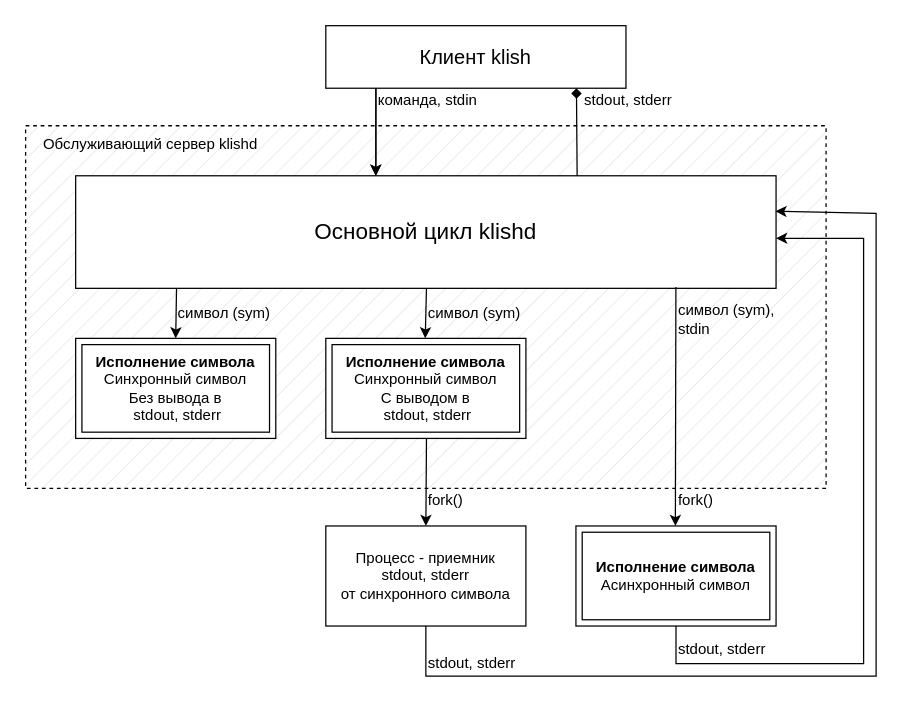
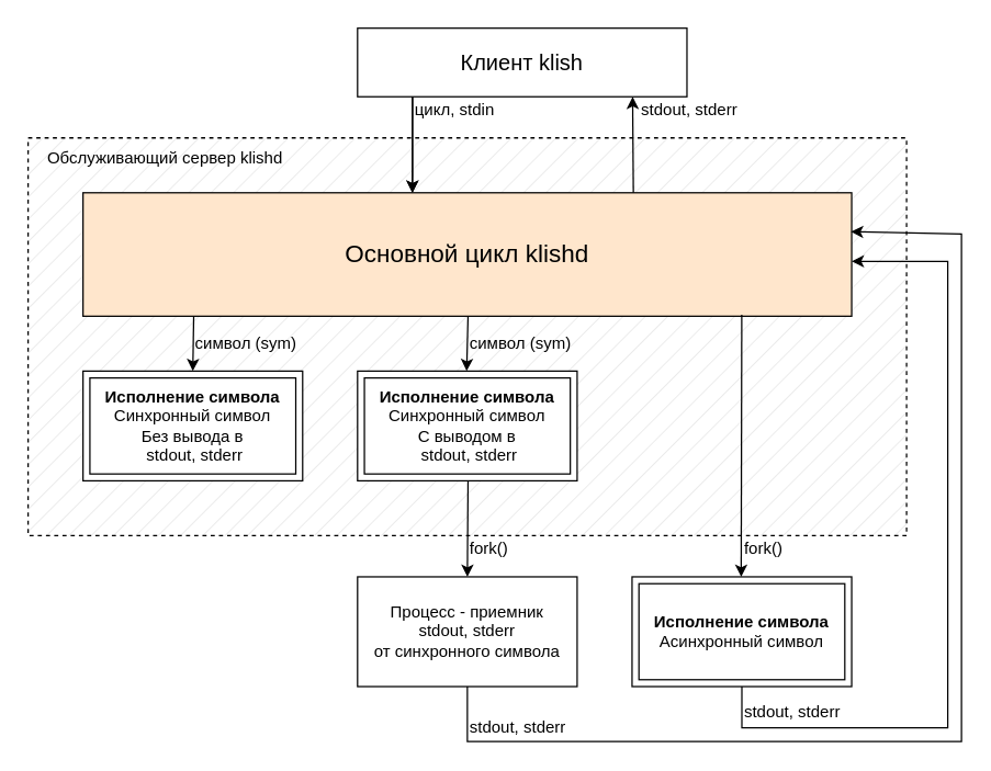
  <mxCell id="0" />
  <mxCell id="1" parent="0" />
  <mxCell id="2" value="" style="whiteSpace=wrap;html=1;align=center;dashed=1;fillStyle=hatch;fillColor=#EBEBEB;" vertex="1" parent="1"><mxGeometry x="20" y="100" width="640" height="290" as="geometry" /></mxCell>
  <mxCell id="3" value="&lt;font style=&quot;font-size: 16px;&quot;&gt;Клиент klish&lt;/font&gt;" style="whiteSpace=wrap;html=1;align=center;" vertex="1" parent="1"><mxGeometry x="260" y="20" width="240" height="50" as="geometry" /></mxCell>
- <mxCell id="4" value="&lt;font style=&quot;font-size: 18px;&quot;&gt;Основной цикл klishd&lt;/font&gt;" style="whiteSpace=wrap;html=1;align=center;" vertex="1" parent="1"><mxGeometry x="60" y="140" width="560" height="90" as="geometry" /></mxCell>
+ <mxCell id="4" value="&lt;font style=&quot;font-size: 18px;&quot;&gt;Основной цикл klishd&lt;/font&gt;" style="whiteSpace=wrap;html=1;align=center;fillColor=#ffe6cc;" vertex="1" parent="1"><mxGeometry x="60" y="140" width="560" height="90" as="geometry" /></mxCell>
  <mxCell id="5" value="&lt;b&gt;Исполнение символа&lt;br&gt;&lt;/b&gt;Синхронный символ&lt;br&gt;Без вывода в&lt;br&gt;&amp;nbsp;stdout, stderr" style="shape=ext;margin=3;double=1;whiteSpace=wrap;html=1;align=center;" vertex="1" parent="1"><mxGeometry x="60" y="270" width="160" height="80" as="geometry" /></mxCell>
  <mxCell id="6" value="&lt;b&gt;Исполнение символа&lt;br&gt;&lt;/b&gt;Синхронный символ&lt;br&gt;С выводом в&lt;br&gt;&amp;nbsp;stdout, stderr" style="shape=ext;margin=3;double=1;whiteSpace=wrap;html=1;align=center;" vertex="1" parent="1"><mxGeometry x="260" y="270" width="160" height="80" as="geometry" /></mxCell>
  <mxCell id="7" value="&lt;b&gt;Исполнение символа&lt;br&gt;&lt;/b&gt;Асинхронный символ" style="shape=ext;margin=3;double=1;whiteSpace=wrap;html=1;align=center;" vertex="1" parent="1"><mxGeometry x="460" y="420" width="160" height="80" as="geometry" /></mxCell>
  <mxCell id="8" value="Процесс - приемник&lt;br&gt;stdout, stderr&lt;br&gt;от синхронного символа" style="whiteSpace=wrap;html=1;align=center;" vertex="1" parent="1"><mxGeometry x="260" y="420" width="160" height="80" as="geometry" /></mxCell>
  <mxCell id="9" value="" style="endArrow=classic;html=1;rounded=0;exitX=0.167;exitY=1;exitDx=0;exitDy=0;exitPerimeter=0;" edge="1" parent="1" source="3"><mxGeometry width="50" height="50" relative="1" as="geometry"><mxPoint x="370" y="800" as="sourcePoint" /><mxPoint x="300" y="140" as="targetPoint" /></mxGeometry></mxCell>
  <mxCell id="10" value="" style="endArrow=classic;html=1;rounded=0;exitX=0.167;exitY=1;exitDx=0;exitDy=0;exitPerimeter=0;" edge="1" parent="1"><mxGeometry width="50" height="50" relative="1" as="geometry"><mxPoint x="300" y="70" as="sourcePoint" /><mxPoint x="300" y="140" as="targetPoint" /></mxGeometry></mxCell>
- <mxCell id="11" value="" style="endArrow=diamond;html=1;rounded=0;exitX=0.716;exitY=0;exitDx=0;exitDy=0;exitPerimeter=0;entryX=0.835;entryY=1;entryDx=0;entryDy=0;entryPerimeter=0;" edge="1" parent="1" source="4" target="3"><mxGeometry width="50" height="50" relative="1" as="geometry"><mxPoint x="460" y="70" as="sourcePoint" /><mxPoint x="480" y="80" as="targetPoint" /></mxGeometry></mxCell>
+ <mxCell id="11" value="" style="endArrow=classic;html=1;rounded=0;exitX=0.716;exitY=0;exitDx=0;exitDy=0;exitPerimeter=0;entryX=0.835;entryY=1;entryDx=0;entryDy=0;entryPerimeter=0;" edge="1" parent="1" source="4" target="3"><mxGeometry width="50" height="50" relative="1" as="geometry"><mxPoint x="460" y="70" as="sourcePoint" /><mxPoint x="480" y="80" as="targetPoint" /></mxGeometry></mxCell>
  <mxCell id="12" value="Обслуживающий сервер klishd" style="text;html=1;align=center;verticalAlign=middle;whiteSpace=wrap;rounded=0;" vertex="1" parent="1"><mxGeometry x="20" y="100" width="200" height="30" as="geometry" /></mxCell>
  <mxCell id="13" value="" style="endArrow=classic;html=1;rounded=0;exitX=0.144;exitY=1;exitDx=0;exitDy=0;exitPerimeter=0;entryX=0.5;entryY=0;entryDx=0;entryDy=0;" edge="1" parent="1" source="4" target="5"><mxGeometry width="50" height="50" relative="1" as="geometry"><mxPoint x="280" y="260" as="sourcePoint" /><mxPoint x="330" y="210" as="targetPoint" /></mxGeometry></mxCell>
  <mxCell id="14" value="" style="endArrow=classic;html=1;rounded=0;exitX=0.144;exitY=1;exitDx=0;exitDy=0;exitPerimeter=0;entryX=0.5;entryY=0;entryDx=0;entryDy=0;" edge="1" parent="1"><mxGeometry width="50" height="50" relative="1" as="geometry"><mxPoint x="340.5" y="230" as="sourcePoint" /><mxPoint x="339.5" y="270" as="targetPoint" /></mxGeometry></mxCell>
  <mxCell id="15" value="" style="endArrow=classic;html=1;rounded=0;exitX=0.857;exitY=0.989;exitDx=0;exitDy=0;exitPerimeter=0;entryX=0.5;entryY=0;entryDx=0;entryDy=0;" edge="1" parent="1" source="4"><mxGeometry width="50" height="50" relative="1" as="geometry"><mxPoint x="540.5" y="380" as="sourcePoint" /><mxPoint x="539.5" y="420" as="targetPoint" /></mxGeometry></mxCell>
  <mxCell id="16" value="" style="endArrow=classic;html=1;rounded=0;exitX=0.144;exitY=1;exitDx=0;exitDy=0;exitPerimeter=0;entryX=0.5;entryY=0;entryDx=0;entryDy=0;" edge="1" parent="1" target="8"><mxGeometry width="50" height="50" relative="1" as="geometry"><mxPoint x="340.5" y="350" as="sourcePoint" /><mxPoint x="339.5" y="390" as="targetPoint" /></mxGeometry></mxCell>
  <mxCell id="17" value="" style="endArrow=classic;html=1;rounded=0;exitX=0.5;exitY=1;exitDx=0;exitDy=0;" edge="1" parent="1" source="7"><mxGeometry width="50" height="50" relative="1" as="geometry"><mxPoint x="280" y="260" as="sourcePoint" /><mxPoint x="620" y="190" as="targetPoint" /><Array as="points"><mxPoint x="540" y="530" /><mxPoint x="690" y="530" /><mxPoint x="690" y="190" /></Array></mxGeometry></mxCell>
  <mxCell id="18" value="" style="endArrow=classic;html=1;rounded=0;exitX=0.5;exitY=1;exitDx=0;exitDy=0;entryX=0.999;entryY=0.315;entryDx=0;entryDy=0;entryPerimeter=0;" edge="1" parent="1" source="8" target="4"><mxGeometry width="50" height="50" relative="1" as="geometry"><mxPoint x="590" y="510" as="sourcePoint" /><mxPoint x="680" y="180" as="targetPoint" /><Array as="points"><mxPoint x="340" y="540" /><mxPoint x="700" y="540" /><mxPoint x="700" y="170" /></Array></mxGeometry></mxCell>
- <mxCell id="19" value="команда, stdin" style="text;html=1;align=left;verticalAlign=middle;whiteSpace=wrap;rounded=0;" vertex="1" parent="1"><mxGeometry x="300" y="70" width="90" height="20" as="geometry" /></mxCell>
+ <mxCell id="19" value="цикл, stdin" style="text;html=1;align=left;verticalAlign=middle;whiteSpace=wrap;rounded=0;" vertex="1" parent="1"><mxGeometry x="300" y="70" width="90" height="20" as="geometry" /></mxCell>
  <mxCell id="20" value="stdout, stderr" style="text;html=1;align=left;verticalAlign=middle;whiteSpace=wrap;rounded=0;" vertex="1" parent="1"><mxGeometry x="465" y="70" width="85" height="20" as="geometry" /></mxCell>
  <mxCell id="21" value="символ (sym)" style="text;html=1;align=left;verticalAlign=middle;whiteSpace=wrap;rounded=0;" vertex="1" parent="1"><mxGeometry x="140" y="240" width="90" height="20" as="geometry" /></mxCell>
  <mxCell id="22" value="символ (sym)" style="text;html=1;align=left;verticalAlign=middle;whiteSpace=wrap;rounded=0;" vertex="1" parent="1"><mxGeometry x="340" y="240" width="90" height="20" as="geometry" /></mxCell>
- <mxCell id="23" value="символ (sym),&lt;br&gt;stdin" style="text;html=1;align=left;verticalAlign=middle;whiteSpace=wrap;rounded=0;" vertex="1" parent="1"><mxGeometry x="540" y="240" width="90" height="30" as="geometry" /></mxCell>
  <mxCell id="24" value="fork()" style="text;html=1;align=left;verticalAlign=middle;whiteSpace=wrap;rounded=0;" vertex="1" parent="1"><mxGeometry x="340" y="390" width="40" height="20" as="geometry" /></mxCell>
  <mxCell id="25" value="fork()" style="text;html=1;align=left;verticalAlign=middle;whiteSpace=wrap;rounded=0;" vertex="1" parent="1"><mxGeometry x="540" y="390" width="40" height="20" as="geometry" /></mxCell>
  <mxCell id="26" value="stdout, stderr" style="text;html=1;align=left;verticalAlign=middle;whiteSpace=wrap;rounded=0;" vertex="1" parent="1"><mxGeometry x="340" y="520" width="80" height="20" as="geometry" /></mxCell>
  <mxCell id="27" value="stdout, stderr" style="text;html=1;align=left;verticalAlign=middle;whiteSpace=wrap;rounded=0;" vertex="1" parent="1"><mxGeometry x="540" y="509" width="80" height="20" as="geometry" /></mxCell>
